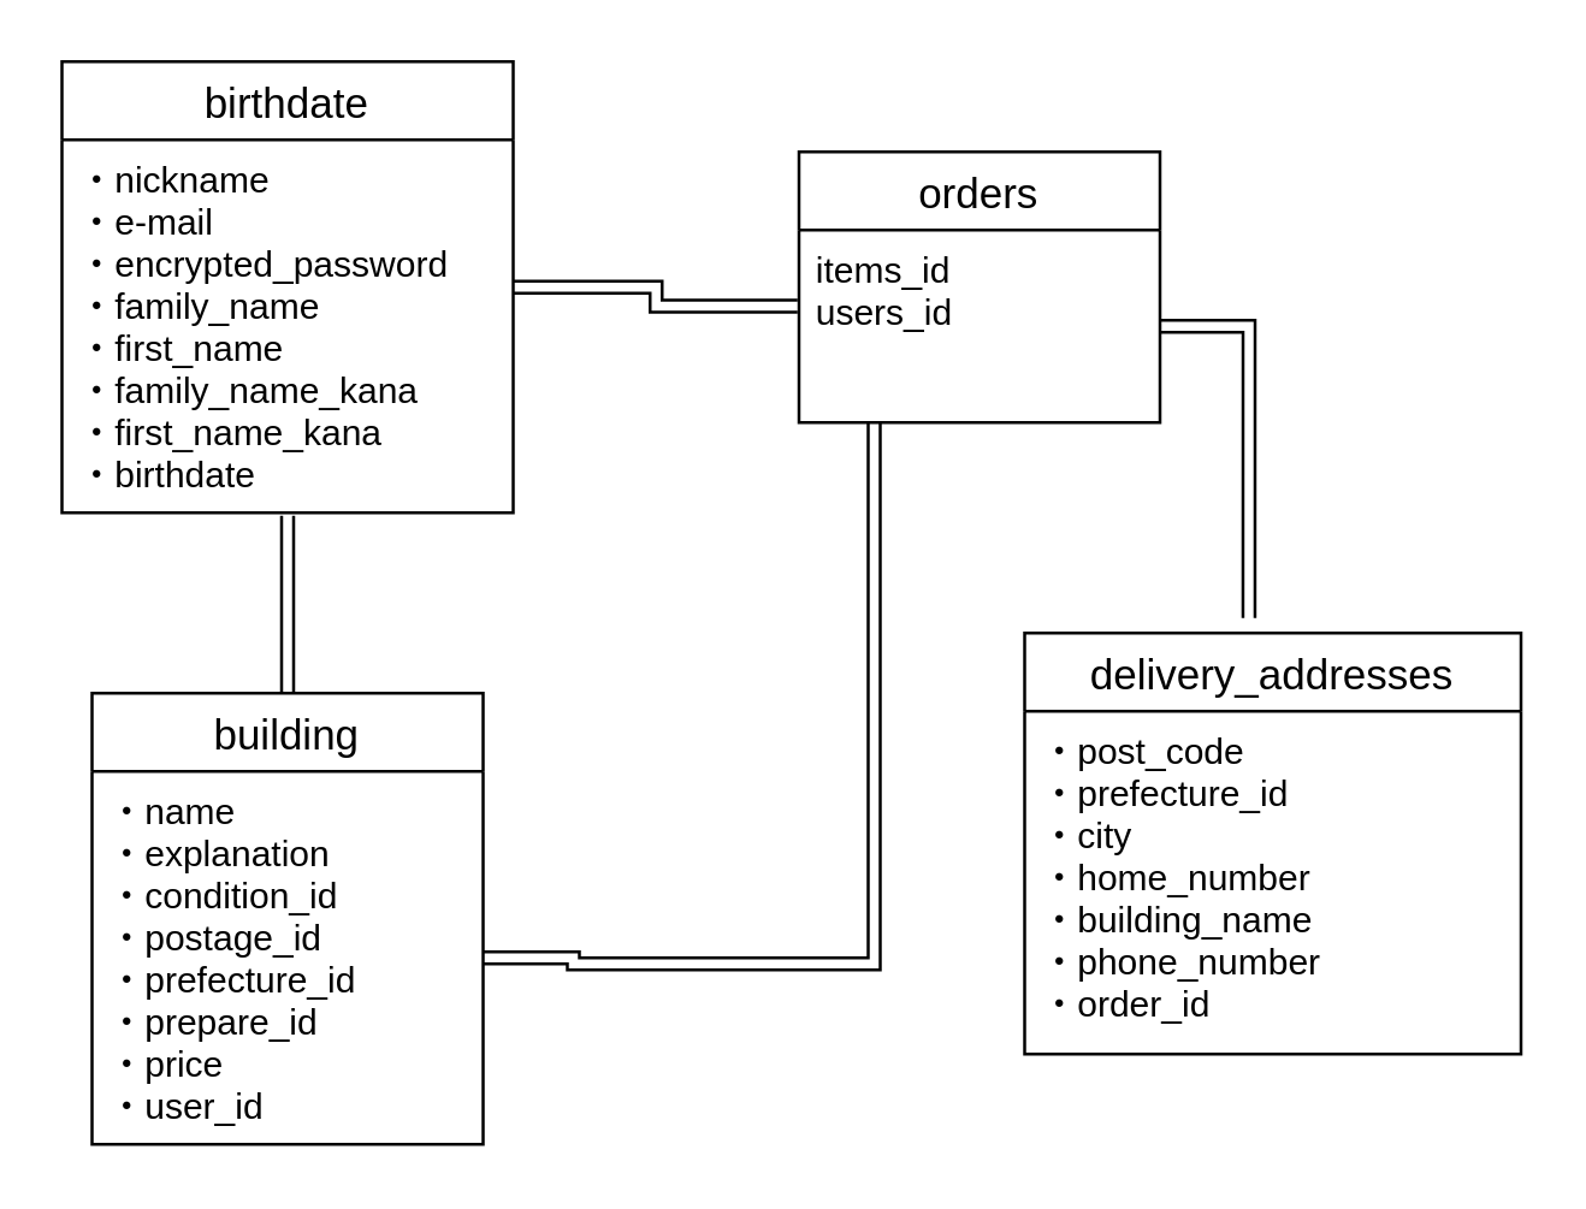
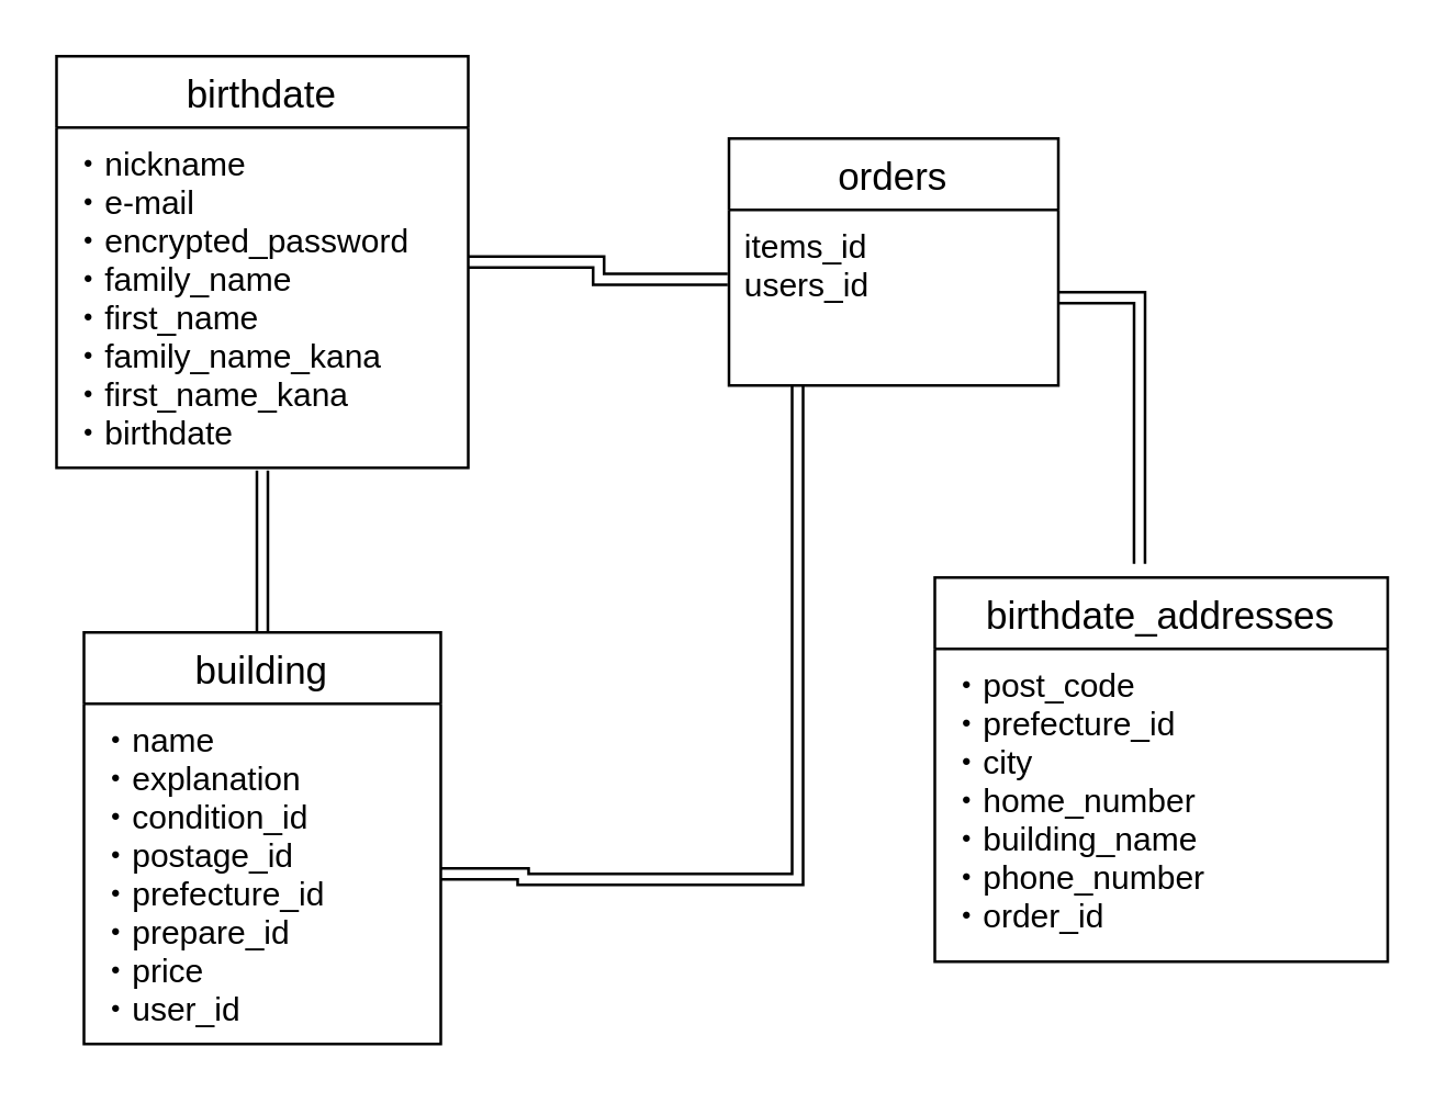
  <mxCell id="0" />
  <mxCell id="1" parent="0" />
  <mxCell id="2" style="edgeStyle=orthogonalEdgeStyle;rounded=0;orthogonalLoop=1;jettySize=auto;html=1;entryX=-0.004;entryY=0.395;entryDx=0;entryDy=0;entryPerimeter=0;shape=link;" edge="1" parent="1" source="3" target="12"><mxGeometry relative="1" as="geometry" /></mxCell>
  <mxCell id="3" value="birthdate" style="swimlane;fontStyle=0;childLayout=stackLayout;horizontal=1;startSize=26;horizontalStack=0;resizeParent=1;resizeParentMax=0;resizeLast=0;collapsible=1;marginBottom=0;align=center;fontSize=14;" parent="1" vertex="1"><mxGeometry x="20" y="20" width="150" height="150" as="geometry" /></mxCell>
  <mxCell id="4" value="・nickname&#10;・e-mail&#10;・encrypted_password&#10;・family_name&#10;・first_name&#10;・family_name_kana&#10;・first_name_kana&#10;・birthdate&#10;" style="text;strokeColor=none;fillColor=none;spacingLeft=4;spacingRight=4;overflow=hidden;rotatable=0;points=[[0,0.5],[1,0.5]];portConstraint=eastwest;fontSize=12;" parent="3" vertex="1"><mxGeometry y="26" width="150" height="124" as="geometry" /></mxCell>
- <mxCell id="5" value="delivery_addresses" style="swimlane;fontStyle=0;childLayout=stackLayout;horizontal=1;startSize=26;horizontalStack=0;resizeParent=1;resizeParentMax=0;resizeLast=0;collapsible=1;marginBottom=0;align=center;fontSize=14;" parent="1" vertex="1"><mxGeometry x="340" y="210" width="165" height="140" as="geometry" /></mxCell>
+ <mxCell id="5" value="birthdate_addresses" style="swimlane;fontStyle=0;childLayout=stackLayout;horizontal=1;startSize=26;horizontalStack=0;resizeParent=1;resizeParentMax=0;resizeLast=0;collapsible=1;marginBottom=0;align=center;fontSize=14;" parent="1" vertex="1"><mxGeometry x="340" y="210" width="165" height="140" as="geometry" /></mxCell>
  <mxCell id="6" value="・post_code&#10;・prefecture_id&#10;・city&#10;・home_number&#10;・building_name&#10;・phone_number&#10;・order_id&#10;&#10;" style="text;strokeColor=none;fillColor=none;spacingLeft=4;spacingRight=4;overflow=hidden;rotatable=0;points=[[0,0.5],[1,0.5]];portConstraint=eastwest;fontSize=12;" parent="5" vertex="1"><mxGeometry y="26" width="165" height="114" as="geometry" /></mxCell>
  <mxCell id="7" style="edgeStyle=orthogonalEdgeStyle;rounded=0;orthogonalLoop=1;jettySize=auto;html=1;entryX=0.5;entryY=1.008;entryDx=0;entryDy=0;entryPerimeter=0;shape=link;" parent="1" source="8" target="4" edge="1"><mxGeometry relative="1" as="geometry" /></mxCell>
  <mxCell id="8" value="building" style="swimlane;fontStyle=0;childLayout=stackLayout;horizontal=1;startSize=26;horizontalStack=0;resizeParent=1;resizeParentMax=0;resizeLast=0;collapsible=1;marginBottom=0;align=center;fontSize=14;" parent="1" vertex="1"><mxGeometry x="30" y="230" width="130" height="150" as="geometry" /></mxCell>
  <mxCell id="9" value="・name&#10;・explanation&#10;・condition_id&#10;・postage_id&#10;・prefecture_id&#10;・prepare_id&#10;・price&#10;・user_id&#10;" style="text;strokeColor=none;fillColor=none;spacingLeft=4;spacingRight=4;overflow=hidden;rotatable=0;points=[[0,0.5],[1,0.5]];portConstraint=eastwest;fontSize=12;" parent="8" vertex="1"><mxGeometry y="26" width="130" height="124" as="geometry" /></mxCell>
  <mxCell id="10" style="edgeStyle=orthogonalEdgeStyle;shape=link;rounded=0;orthogonalLoop=1;jettySize=auto;html=1;entryX=1;entryY=0.5;entryDx=0;entryDy=0;" edge="1" parent="1" source="11" target="9"><mxGeometry relative="1" as="geometry"><Array as="points"><mxPoint x="290" y="320" /><mxPoint x="190" y="320" /><mxPoint x="190" y="318" /></Array></mxGeometry></mxCell>
  <mxCell id="11" value="orders" style="swimlane;fontStyle=0;childLayout=stackLayout;horizontal=1;startSize=26;horizontalStack=0;resizeParent=1;resizeParentMax=0;resizeLast=0;collapsible=1;marginBottom=0;align=center;fontSize=14;" parent="1" vertex="1"><mxGeometry x="265" y="50" width="120" height="90" as="geometry" /></mxCell>
  <mxCell id="12" value="items_id&#10;users_id&#10;" style="text;strokeColor=none;fillColor=none;spacingLeft=4;spacingRight=4;overflow=hidden;rotatable=0;points=[[0,0.5],[1,0.5]];portConstraint=eastwest;fontSize=12;" parent="11" vertex="1"><mxGeometry y="26" width="120" height="64" as="geometry" /></mxCell>
  <mxCell id="13" style="edgeStyle=orthogonalEdgeStyle;shape=link;rounded=0;orthogonalLoop=1;jettySize=auto;html=1;entryX=0.452;entryY=-0.036;entryDx=0;entryDy=0;entryPerimeter=0;" edge="1" parent="1" source="12" target="5"><mxGeometry relative="1" as="geometry" /></mxCell>
